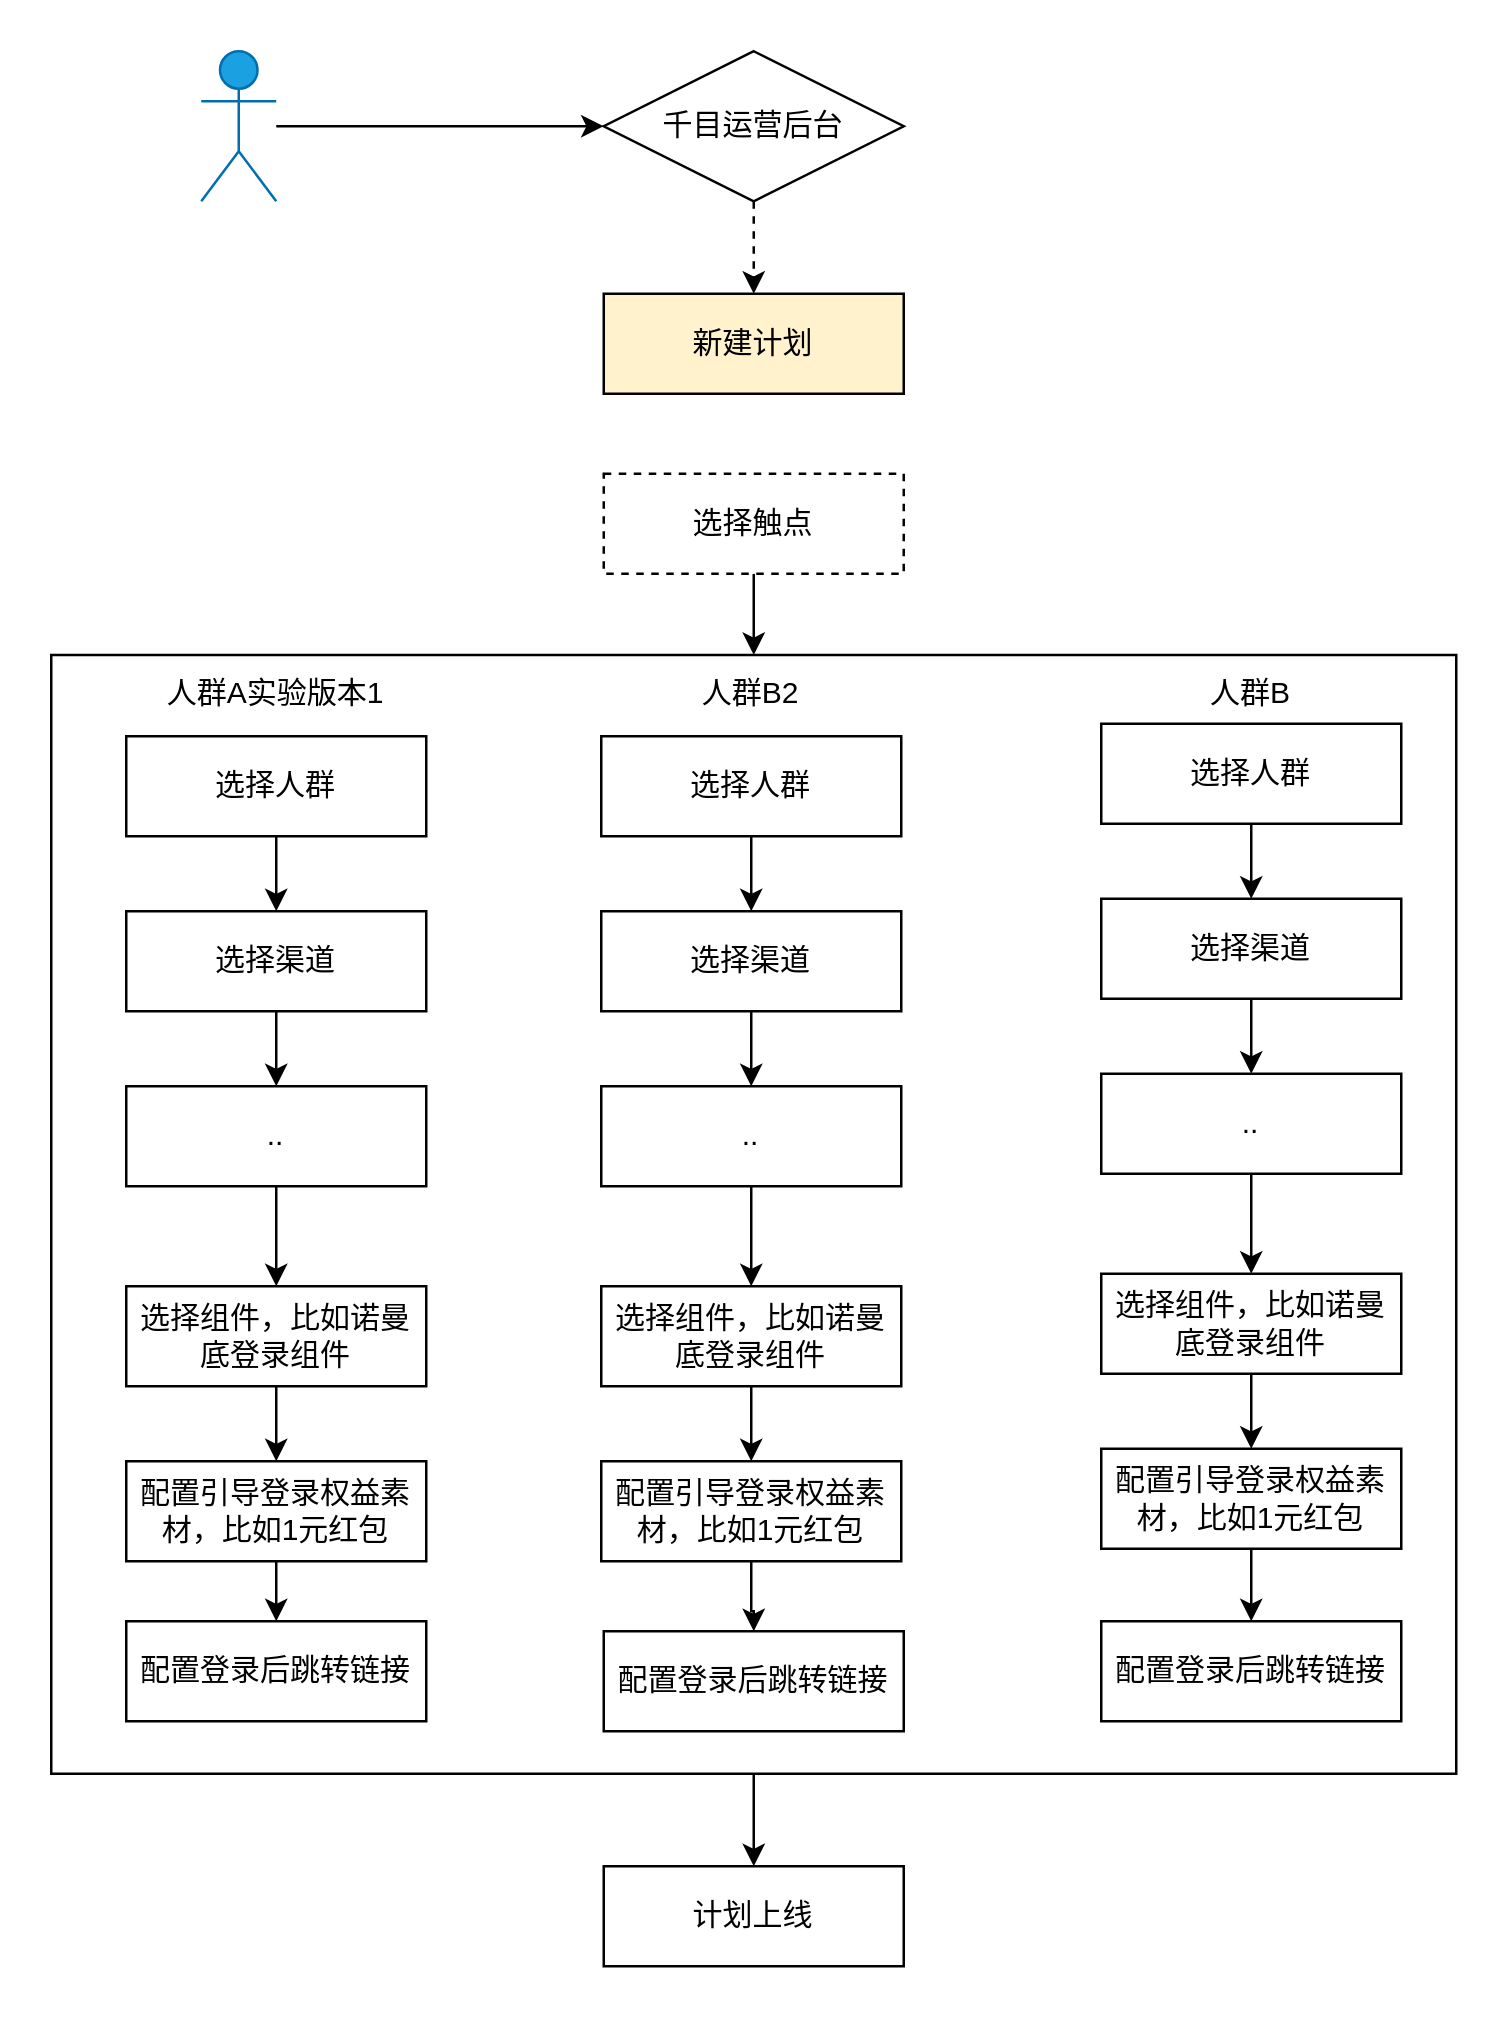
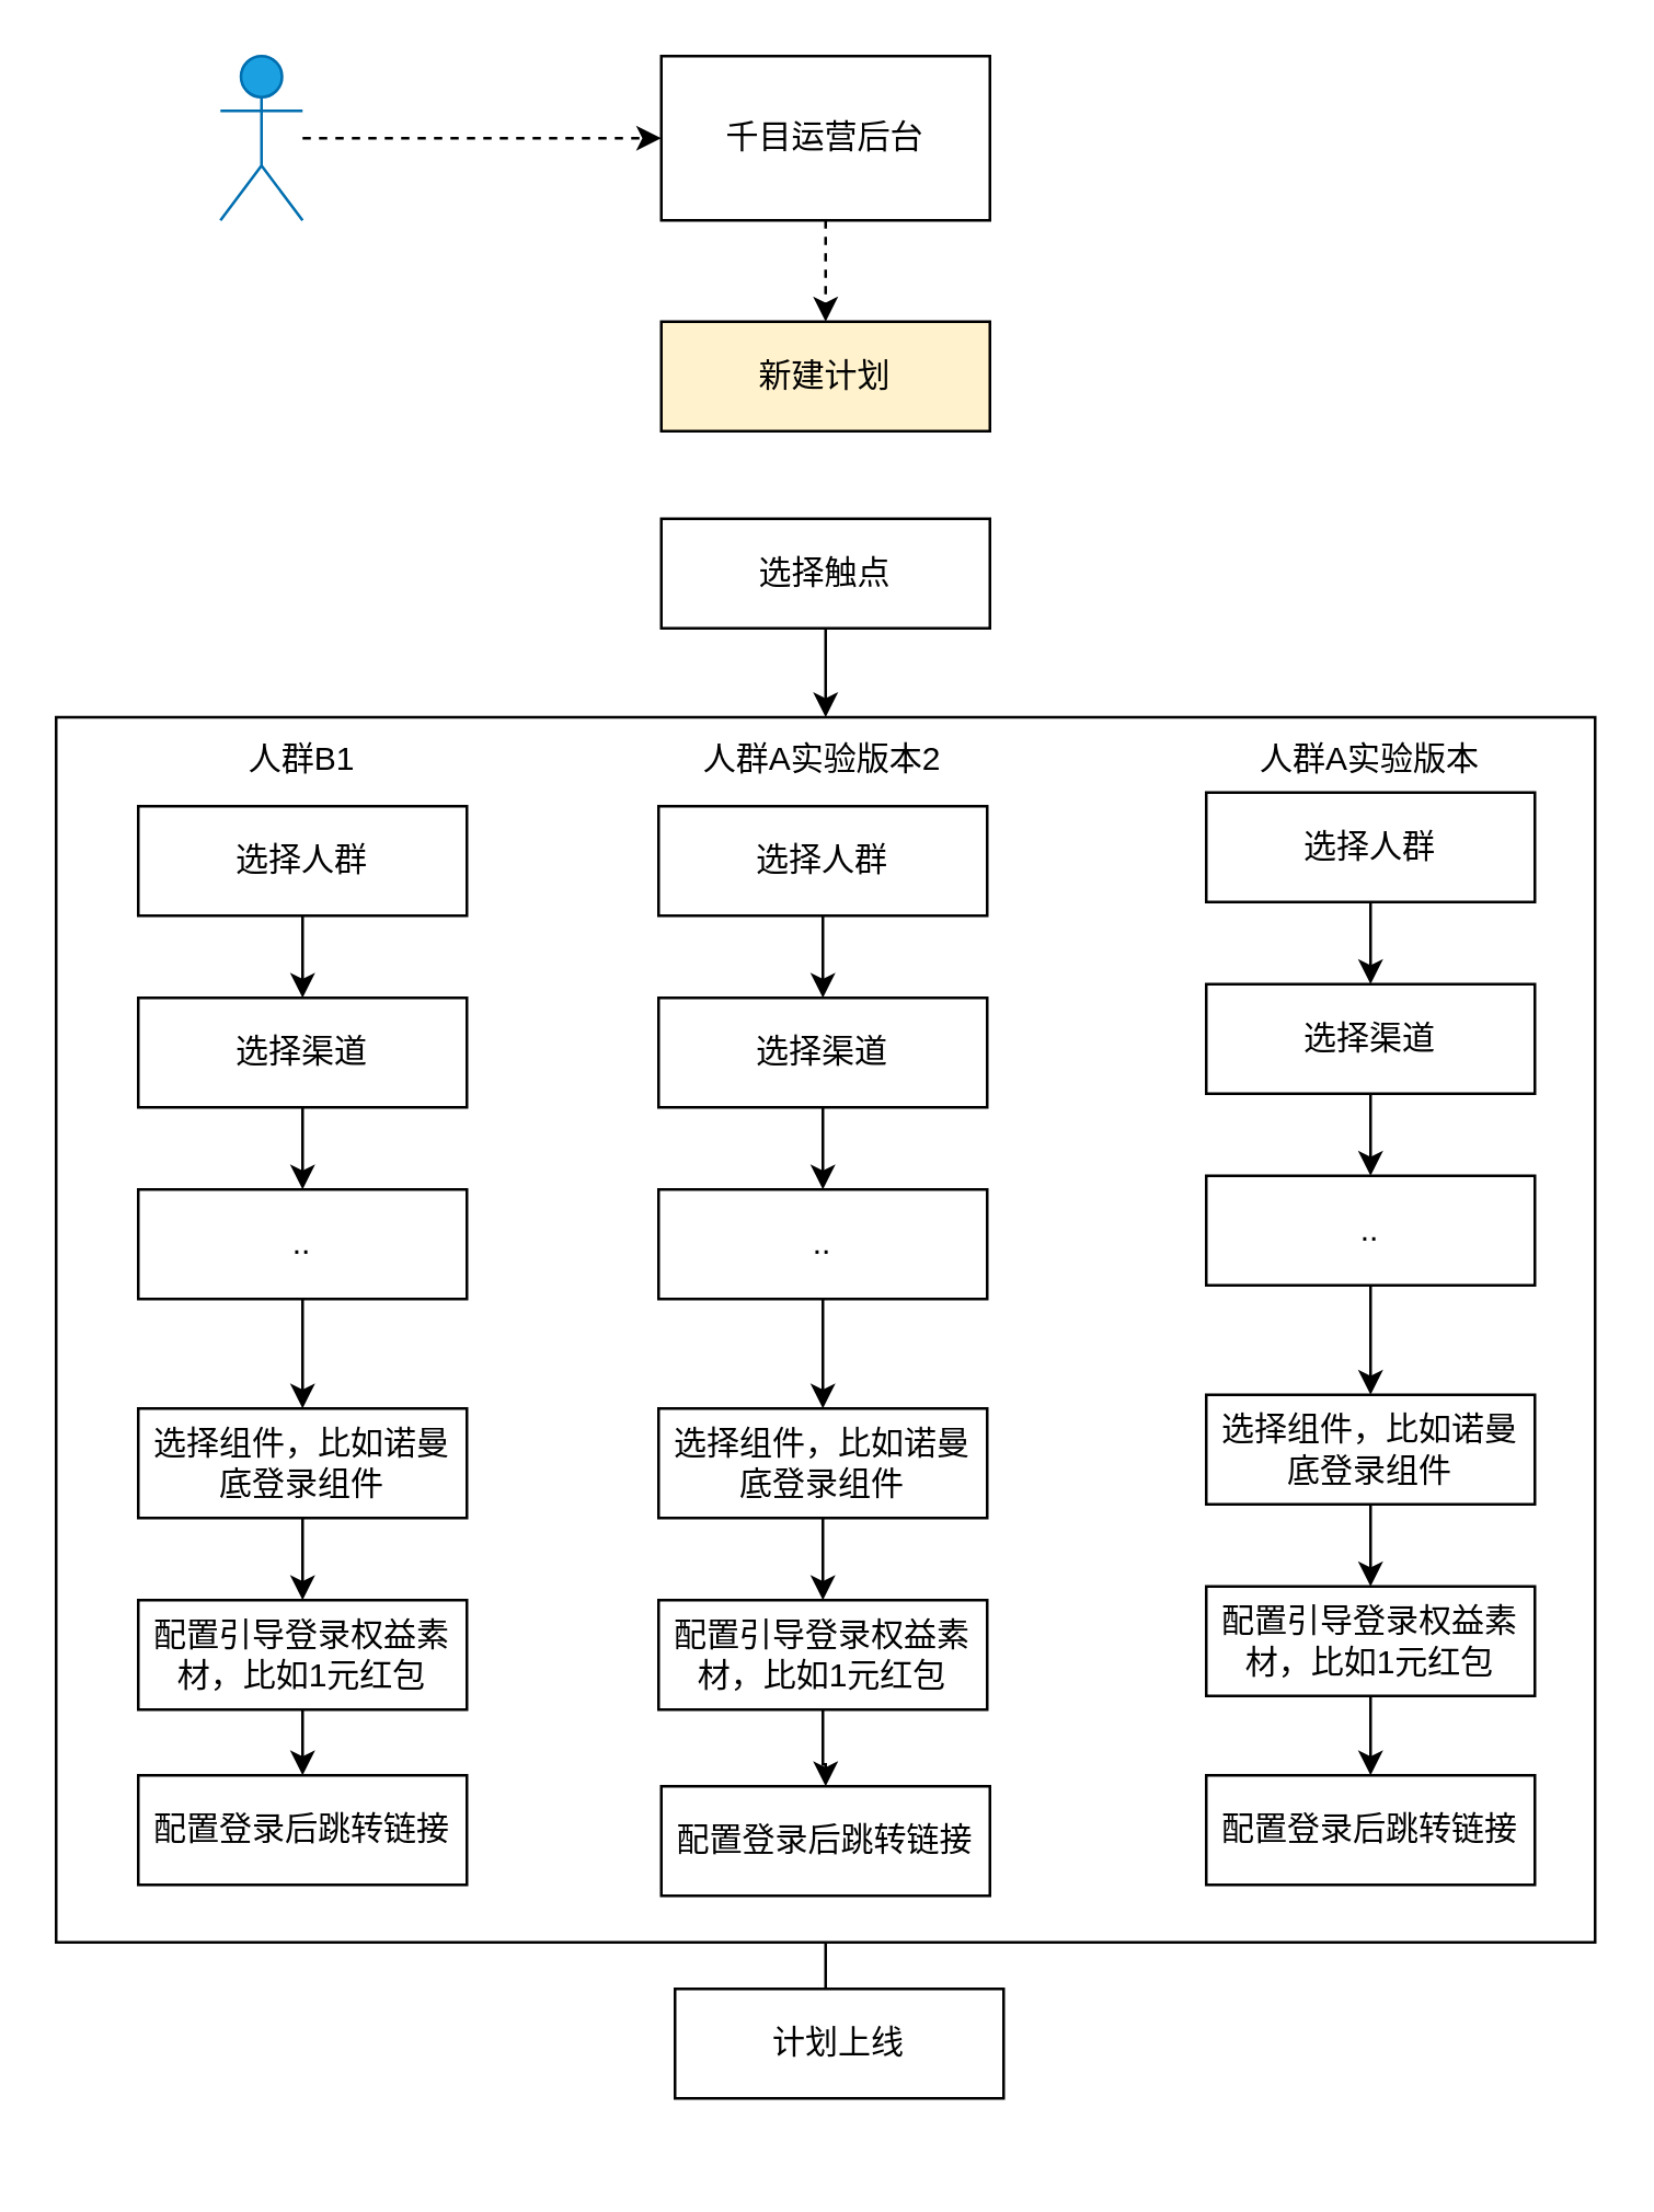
  <mxCell id="0" />
  <mxCell id="1" parent="0" />
  <mxCell id="2" value="" style="rounded=0;whiteSpace=wrap;html=1;" vertex="1" parent="1"><mxGeometry x="20" y="261.5" width="562" height="447.5" as="geometry" /></mxCell>
  <mxCell id="3" value="" style="edgeStyle=orthogonalEdgeStyle;rounded=0;orthogonalLoop=1;jettySize=auto;html=1;" edge="1" parent="1" source="2" target="21"><mxGeometry relative="1" as="geometry" /></mxCell>
  <mxCell id="4" value="" style="edgeStyle=orthogonalEdgeStyle;rounded=0;orthogonalLoop=1;jettySize=auto;html=1;dashed=1;" edge="1" parent="1" source="5" target="8"><mxGeometry relative="1" as="geometry" /></mxCell>
- <mxCell id="5" value="千目运营后台" style="rhombus;whiteSpace=wrap;html=1;" vertex="1" parent="1"><mxGeometry x="241" y="20" width="120" height="60" as="geometry" /></mxCell>
- <mxCell id="6" style="edgeStyle=orthogonalEdgeStyle;rounded=0;orthogonalLoop=1;jettySize=auto;html=1;" edge="1" parent="1" source="7" target="5"><mxGeometry relative="1" as="geometry" /></mxCell>
+ <mxCell id="5" value="千目运营后台" style="rounded=0;whiteSpace=wrap;html=1;" vertex="1" parent="1"><mxGeometry x="241" y="20" width="120" height="60" as="geometry" /></mxCell>
+ <mxCell id="6" style="edgeStyle=orthogonalEdgeStyle;rounded=0;orthogonalLoop=1;jettySize=auto;html=1;dashed=1;" edge="1" parent="1" source="7" target="5"><mxGeometry relative="1" as="geometry" /></mxCell>
  <mxCell id="7" value="运营" style="shape=umlActor;verticalLabelPosition=bottom;verticalAlign=top;html=1;outlineConnect=0;fillColor=#1ba1e2;fontColor=#ffffff;strokeColor=#006EAF;" vertex="1" parent="1"><mxGeometry x="80" y="20" width="30" height="60" as="geometry" /></mxCell>
  <mxCell id="8" value="新建计划" style="rounded=0;whiteSpace=wrap;html=1;fillColor=#fff2cc;" vertex="1" parent="1"><mxGeometry x="241" y="117" width="120" height="40" as="geometry" /></mxCell>
  <mxCell id="9" value="" style="edgeStyle=orthogonalEdgeStyle;rounded=0;orthogonalLoop=1;jettySize=auto;html=1;" edge="1" parent="1" source="10" target="2"><mxGeometry relative="1" as="geometry" /></mxCell>
- <mxCell id="10" value="选择触点" style="rounded=0;whiteSpace=wrap;html=1;dashed=1;" vertex="1" parent="1"><mxGeometry x="241" y="189" width="120" height="40" as="geometry" /></mxCell>
+ <mxCell id="10" value="选择触点" style="rounded=0;whiteSpace=wrap;html=1;" vertex="1" parent="1"><mxGeometry x="241" y="189" width="120" height="40" as="geometry" /></mxCell>
  <mxCell id="11" value="" style="edgeStyle=orthogonalEdgeStyle;rounded=0;orthogonalLoop=1;jettySize=auto;html=1;" edge="1" parent="1" source="12" target="14"><mxGeometry relative="1" as="geometry" /></mxCell>
  <mxCell id="12" value="选择人群" style="rounded=0;whiteSpace=wrap;html=1;" vertex="1" parent="1"><mxGeometry x="50" y="294" width="120" height="40" as="geometry" /></mxCell>
  <mxCell id="13" value="" style="edgeStyle=orthogonalEdgeStyle;rounded=0;orthogonalLoop=1;jettySize=auto;html=1;" edge="1" parent="1" source="14" target="16"><mxGeometry relative="1" as="geometry" /></mxCell>
  <mxCell id="14" value="选择渠道" style="rounded=0;whiteSpace=wrap;html=1;" vertex="1" parent="1"><mxGeometry x="50" y="364" width="120" height="40" as="geometry" /></mxCell>
  <mxCell id="15" value="" style="edgeStyle=orthogonalEdgeStyle;rounded=0;orthogonalLoop=1;jettySize=auto;html=1;" edge="1" parent="1" source="16" target="18"><mxGeometry relative="1" as="geometry" /></mxCell>
  <mxCell id="16" value=".." style="rounded=0;whiteSpace=wrap;html=1;" vertex="1" parent="1"><mxGeometry x="50" y="434" width="120" height="40" as="geometry" /></mxCell>
  <mxCell id="17" value="" style="edgeStyle=orthogonalEdgeStyle;rounded=0;orthogonalLoop=1;jettySize=auto;html=1;" edge="1" parent="1" source="18" target="20"><mxGeometry relative="1" as="geometry" /></mxCell>
  <mxCell id="18" value="选择组件，比如诺曼底登录组件" style="rounded=0;whiteSpace=wrap;html=1;" vertex="1" parent="1"><mxGeometry x="50" y="514" width="120" height="40" as="geometry" /></mxCell>
  <mxCell id="19" value="" style="edgeStyle=orthogonalEdgeStyle;rounded=0;orthogonalLoop=1;jettySize=auto;html=1;" edge="1" parent="1" source="20" target="45"><mxGeometry relative="1" as="geometry" /></mxCell>
  <mxCell id="20" value="配置引导登录权益素材，比如1元红包" style="rounded=0;whiteSpace=wrap;html=1;" vertex="1" parent="1"><mxGeometry x="50" y="584" width="120" height="40" as="geometry" /></mxCell>
- <mxCell id="21" value="计划上线" style="rounded=0;whiteSpace=wrap;html=1;" vertex="1" parent="1"><mxGeometry x="241" y="746" width="120" height="40" as="geometry" /></mxCell>
+ <mxCell id="21" value="计划上线" style="rounded=0;whiteSpace=wrap;html=1;" vertex="1" parent="1"><mxGeometry x="246" y="726" width="120" height="40" as="geometry" /></mxCell>
  <mxCell id="22" value="" style="edgeStyle=orthogonalEdgeStyle;rounded=0;orthogonalLoop=1;jettySize=auto;html=1;" edge="1" parent="1" source="23" target="25"><mxGeometry relative="1" as="geometry" /></mxCell>
  <mxCell id="23" value="选择人群" style="rounded=0;whiteSpace=wrap;html=1;" vertex="1" parent="1"><mxGeometry x="240" y="294" width="120" height="40" as="geometry" /></mxCell>
  <mxCell id="24" value="" style="edgeStyle=orthogonalEdgeStyle;rounded=0;orthogonalLoop=1;jettySize=auto;html=1;" edge="1" parent="1" source="25" target="27"><mxGeometry relative="1" as="geometry" /></mxCell>
  <mxCell id="25" value="选择渠道" style="rounded=0;whiteSpace=wrap;html=1;" vertex="1" parent="1"><mxGeometry x="240" y="364" width="120" height="40" as="geometry" /></mxCell>
  <mxCell id="26" value="" style="edgeStyle=orthogonalEdgeStyle;rounded=0;orthogonalLoop=1;jettySize=auto;html=1;" edge="1" parent="1" source="27" target="29"><mxGeometry relative="1" as="geometry" /></mxCell>
  <mxCell id="27" value=".." style="rounded=0;whiteSpace=wrap;html=1;" vertex="1" parent="1"><mxGeometry x="240" y="434" width="120" height="40" as="geometry" /></mxCell>
  <mxCell id="28" value="" style="edgeStyle=orthogonalEdgeStyle;rounded=0;orthogonalLoop=1;jettySize=auto;html=1;" edge="1" parent="1" source="29" target="31"><mxGeometry relative="1" as="geometry" /></mxCell>
  <mxCell id="29" value="选择组件，比如诺曼底登录组件" style="rounded=0;whiteSpace=wrap;html=1;" vertex="1" parent="1"><mxGeometry x="240" y="514" width="120" height="40" as="geometry" /></mxCell>
  <mxCell id="30" value="" style="edgeStyle=orthogonalEdgeStyle;rounded=0;orthogonalLoop=1;jettySize=auto;html=1;" edge="1" parent="1" source="31" target="46"><mxGeometry relative="1" as="geometry" /></mxCell>
  <mxCell id="31" value="配置引导登录权益素材，比如1元红包" style="rounded=0;whiteSpace=wrap;html=1;" vertex="1" parent="1"><mxGeometry x="240" y="584" width="120" height="40" as="geometry" /></mxCell>
  <mxCell id="32" value="" style="edgeStyle=orthogonalEdgeStyle;rounded=0;orthogonalLoop=1;jettySize=auto;html=1;" edge="1" parent="1" source="33" target="35"><mxGeometry relative="1" as="geometry" /></mxCell>
  <mxCell id="33" value="选择人群" style="rounded=0;whiteSpace=wrap;html=1;" vertex="1" parent="1"><mxGeometry x="440" y="289" width="120" height="40" as="geometry" /></mxCell>
  <mxCell id="34" value="" style="edgeStyle=orthogonalEdgeStyle;rounded=0;orthogonalLoop=1;jettySize=auto;html=1;" edge="1" parent="1" source="35" target="37"><mxGeometry relative="1" as="geometry" /></mxCell>
  <mxCell id="35" value="选择渠道" style="rounded=0;whiteSpace=wrap;html=1;" vertex="1" parent="1"><mxGeometry x="440" y="359" width="120" height="40" as="geometry" /></mxCell>
  <mxCell id="36" value="" style="edgeStyle=orthogonalEdgeStyle;rounded=0;orthogonalLoop=1;jettySize=auto;html=1;" edge="1" parent="1" source="37" target="39"><mxGeometry relative="1" as="geometry" /></mxCell>
  <mxCell id="37" value=".." style="rounded=0;whiteSpace=wrap;html=1;" vertex="1" parent="1"><mxGeometry x="440" y="429" width="120" height="40" as="geometry" /></mxCell>
  <mxCell id="38" value="" style="edgeStyle=orthogonalEdgeStyle;rounded=0;orthogonalLoop=1;jettySize=auto;html=1;" edge="1" parent="1" source="39" target="41"><mxGeometry relative="1" as="geometry" /></mxCell>
  <mxCell id="39" value="选择组件，比如诺曼底登录组件" style="rounded=0;whiteSpace=wrap;html=1;" vertex="1" parent="1"><mxGeometry x="440" y="509" width="120" height="40" as="geometry" /></mxCell>
  <mxCell id="40" value="" style="edgeStyle=orthogonalEdgeStyle;rounded=0;orthogonalLoop=1;jettySize=auto;html=1;" edge="1" parent="1" source="41" target="47"><mxGeometry relative="1" as="geometry" /></mxCell>
  <mxCell id="41" value="配置引导登录权益素材，比如1元红包" style="rounded=0;whiteSpace=wrap;html=1;" vertex="1" parent="1"><mxGeometry x="440" y="579" width="120" height="40" as="geometry" /></mxCell>
- <mxCell id="42" value="人群A实验版本1" style="text;html=1;strokeColor=none;fillColor=none;align=center;verticalAlign=middle;whiteSpace=wrap;rounded=0;" vertex="1" parent="1"><mxGeometry x="60" y="259" width="100" height="35" as="geometry" /></mxCell>
- <mxCell id="43" value="人群B2" style="text;html=1;strokeColor=none;fillColor=none;align=center;verticalAlign=middle;whiteSpace=wrap;rounded=0;" vertex="1" parent="1"><mxGeometry x="250" y="259" width="100" height="35" as="geometry" /></mxCell>
- <mxCell id="44" value="人群B" style="text;html=1;strokeColor=none;fillColor=none;align=center;verticalAlign=middle;whiteSpace=wrap;rounded=0;" vertex="1" parent="1"><mxGeometry x="450" y="259" width="100" height="35" as="geometry" /></mxCell>
+ <mxCell id="42" value="人群B1" style="text;html=1;strokeColor=none;fillColor=none;align=center;verticalAlign=middle;whiteSpace=wrap;rounded=0;" vertex="1" parent="1"><mxGeometry x="60" y="259" width="100" height="35" as="geometry" /></mxCell>
+ <mxCell id="43" value="人群A实验版本2" style="text;html=1;strokeColor=none;fillColor=none;align=center;verticalAlign=middle;whiteSpace=wrap;rounded=0;" vertex="1" parent="1"><mxGeometry x="250" y="259" width="100" height="35" as="geometry" /></mxCell>
+ <mxCell id="44" value="人群A实验版本" style="text;html=1;strokeColor=none;fillColor=none;align=center;verticalAlign=middle;whiteSpace=wrap;rounded=0;" vertex="1" parent="1"><mxGeometry x="450" y="259" width="100" height="35" as="geometry" /></mxCell>
  <mxCell id="45" value="配置登录后跳转链接" style="rounded=0;whiteSpace=wrap;html=1;" vertex="1" parent="1"><mxGeometry x="50" y="648" width="120" height="40" as="geometry" /></mxCell>
  <mxCell id="46" value="配置登录后跳转链接" style="rounded=0;whiteSpace=wrap;html=1;" vertex="1" parent="1"><mxGeometry x="241" y="652" width="120" height="40" as="geometry" /></mxCell>
  <mxCell id="47" value="配置登录后跳转链接" style="rounded=0;whiteSpace=wrap;html=1;" vertex="1" parent="1"><mxGeometry x="440" y="648" width="120" height="40" as="geometry" /></mxCell>
